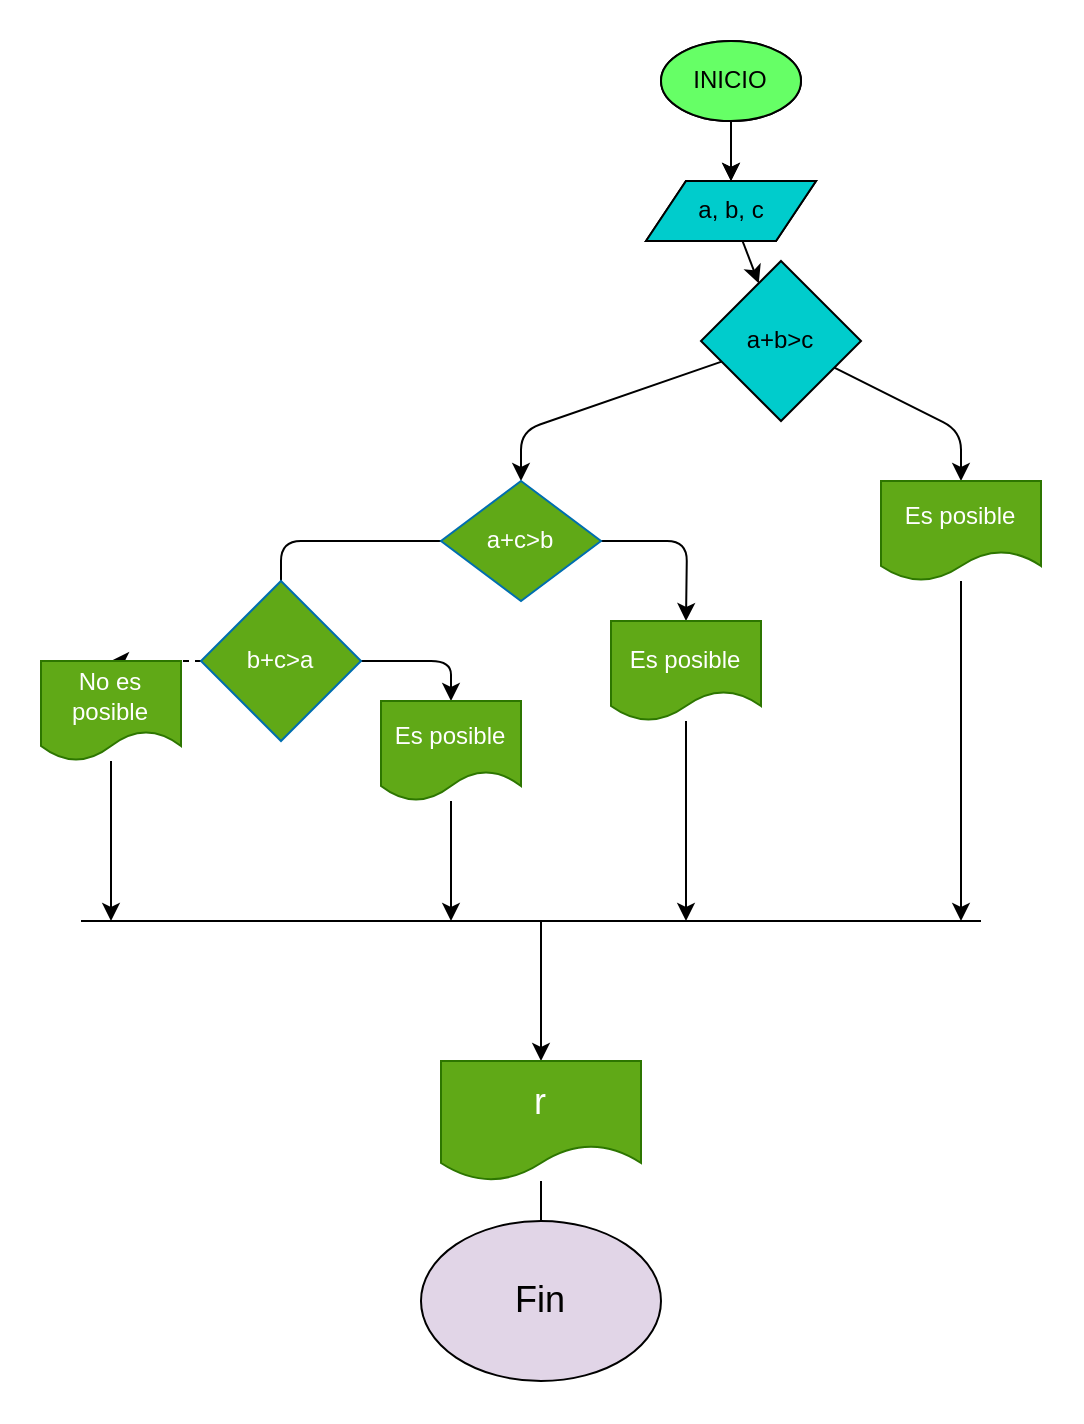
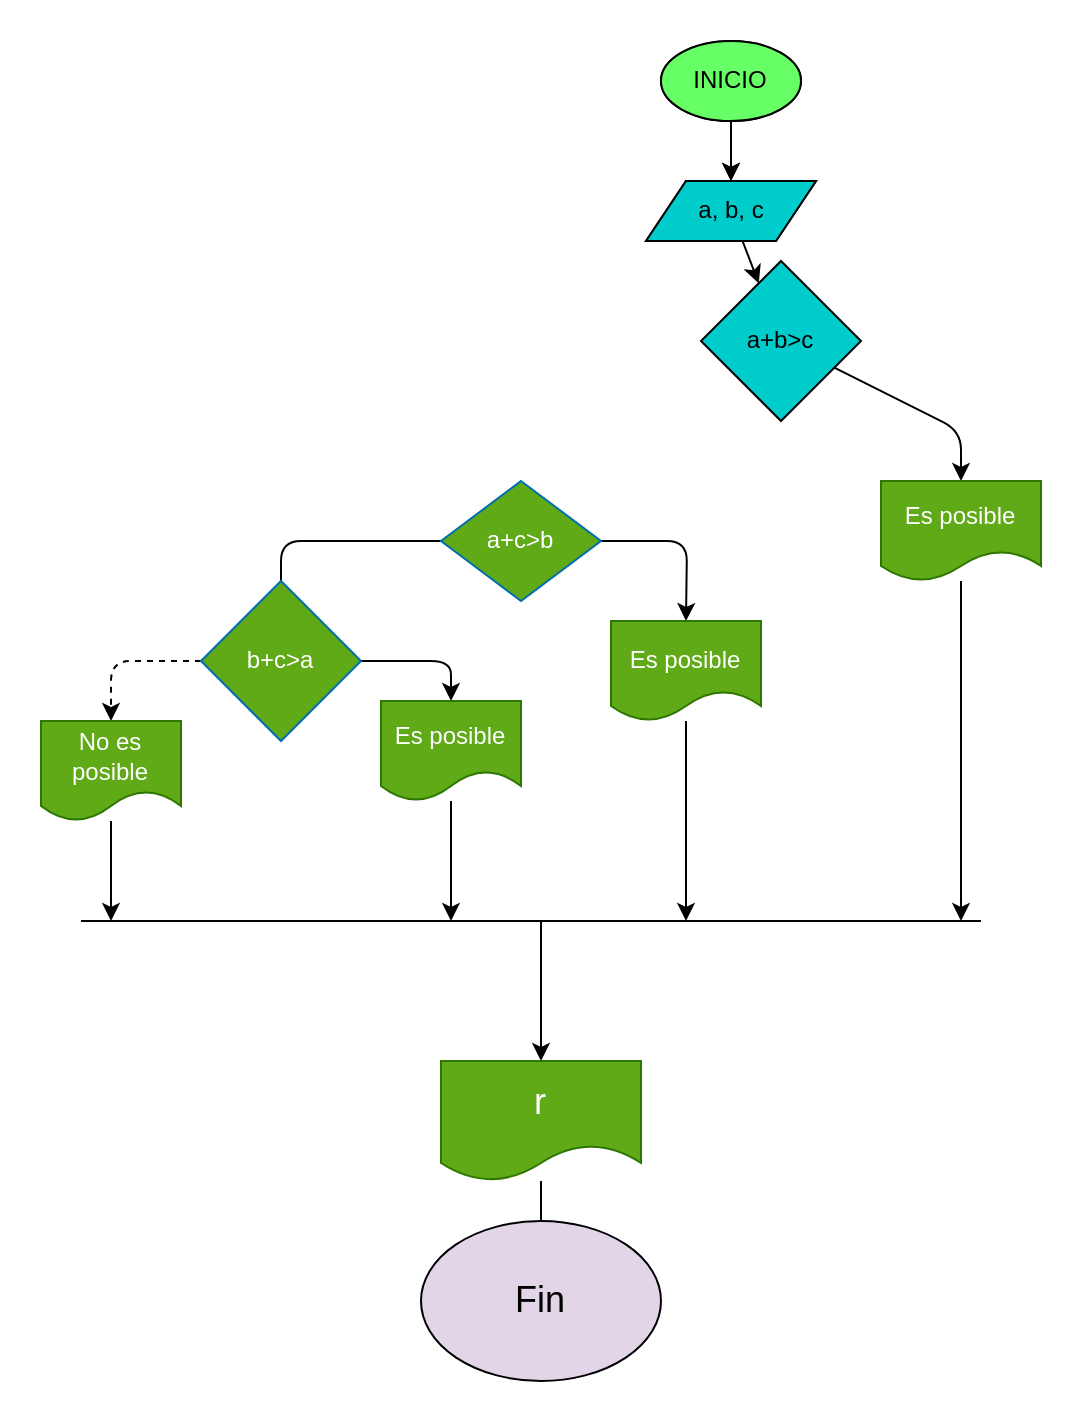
  <mxCell id="0" />
  <mxCell id="1" parent="0" />
  <mxCell id="2" value="" style="edgeStyle=none;html=1;" parent="1" source="3" target="4" edge="1"><mxGeometry relative="1" as="geometry" /></mxCell>
  <mxCell id="3" value="INICIO" style="ellipse;whiteSpace=wrap;html=1;fillColor=#66FF66;" parent="1" vertex="1"><mxGeometry x="330" y="20" width="70" height="40" as="geometry" /></mxCell>
  <mxCell id="4" value="a, b, c" style="shape=parallelogram;perimeter=parallelogramPerimeter;whiteSpace=wrap;html=1;fixedSize=1;fillColor=#00CCCC;" parent="1" vertex="1"><mxGeometry x="322.5" y="90" width="85" height="30" as="geometry" /></mxCell>
  <mxCell id="5" value="" style="edgeStyle=none;html=1;" edge="1" parent="1" source="6" target="8"><mxGeometry relative="1" as="geometry" /></mxCell>
  <mxCell id="6" value="INICIO" style="ellipse;whiteSpace=wrap;html=1;fillColor=#66FF66;" vertex="1" parent="1"><mxGeometry x="330" y="20" width="70" height="40" as="geometry" /></mxCell>
  <mxCell id="7" value="" style="edgeStyle=none;html=1;" edge="1" parent="1" source="8" target="11"><mxGeometry relative="1" as="geometry" /></mxCell>
  <mxCell id="8" value="a, b, c" style="shape=parallelogram;perimeter=parallelogramPerimeter;whiteSpace=wrap;html=1;fixedSize=1;fillColor=#00CCCC;" vertex="1" parent="1"><mxGeometry x="322.5" y="90" width="85" height="30" as="geometry" /></mxCell>
  <mxCell id="9" style="edgeStyle=none;html=1;entryX=0.5;entryY=0;entryDx=0;entryDy=0;" edge="1" parent="1" source="11" target="13"><mxGeometry relative="1" as="geometry"><Array as="points"><mxPoint x="480" y="215" /></Array></mxGeometry></mxCell>
- <mxCell id="10" style="edgeStyle=none;html=1;entryX=0.5;entryY=0;entryDx=0;entryDy=0;" edge="1" parent="1" source="11" target="16"><mxGeometry relative="1" as="geometry"><Array as="points"><mxPoint x="260" y="215" /></Array></mxGeometry></mxCell>
  <mxCell id="11" value="a+b&amp;gt;c" style="rhombus;whiteSpace=wrap;html=1;fillColor=#00CCCC;" vertex="1" parent="1"><mxGeometry x="350" y="130" width="80" height="80" as="geometry" /></mxCell>
  <mxCell id="12" style="edgeStyle=none;html=1;" edge="1" parent="1" source="13"><mxGeometry relative="1" as="geometry"><mxPoint x="480" y="460" as="targetPoint" /></mxGeometry></mxCell>
  <mxCell id="13" value="Es posible" style="shape=document;whiteSpace=wrap;html=1;boundedLbl=1;fillColor=#60a917;fontColor=#ffffff;strokeColor=#2D7600;" vertex="1" parent="1"><mxGeometry x="440" y="240" width="80" height="50" as="geometry" /></mxCell>
  <mxCell id="14" style="edgeStyle=none;html=1;fontSize=18;entryX=0.5;entryY=0;entryDx=0;entryDy=0;" edge="1" parent="1" source="16" target="18"><mxGeometry relative="1" as="geometry"><mxPoint x="350" y="270" as="targetPoint" /><Array as="points"><mxPoint x="343" y="270" /></Array></mxGeometry></mxCell>
  <mxCell id="15" value="" style="edgeStyle=none;html=1;fontSize=12;endArrow=none;" edge="1" parent="1" source="16" target="21"><mxGeometry relative="1" as="geometry"><Array as="points"><mxPoint x="140" y="270" /></Array></mxGeometry></mxCell>
  <mxCell id="16" value="a+c&amp;gt;b" style="rhombus;whiteSpace=wrap;html=1;fontFamily=Helvetica;fontSize=12;fontColor=#ffffff;align=center;strokeColor=#006EAF;fillColor=#60a917;" vertex="1" parent="1"><mxGeometry x="220" y="240" width="80" height="60" as="geometry" /></mxCell>
  <mxCell id="17" style="edgeStyle=none;html=1;fontSize=12;" edge="1" parent="1" source="18"><mxGeometry relative="1" as="geometry"><mxPoint x="342.5" y="460" as="targetPoint" /></mxGeometry></mxCell>
  <mxCell id="18" value="&lt;font style=&quot;font-size: 12px;&quot;&gt;Es posible&lt;/font&gt;" style="shape=document;whiteSpace=wrap;html=1;boundedLbl=1;fontSize=18;fillColor=#60a917;fontColor=#ffffff;strokeColor=#2D7600;" vertex="1" parent="1"><mxGeometry x="305" y="310" width="75" height="50" as="geometry" /></mxCell>
  <mxCell id="19" style="edgeStyle=none;html=1;entryX=0.5;entryY=0;entryDx=0;entryDy=0;fontSize=12;" edge="1" parent="1" source="21" target="23"><mxGeometry relative="1" as="geometry"><Array as="points"><mxPoint x="225" y="330" /></Array></mxGeometry></mxCell>
  <mxCell id="20" style="edgeStyle=none;html=1;fontSize=12;entryX=0.5;entryY=0;entryDx=0;entryDy=0;dashed=1;" edge="1" parent="1" source="21" target="25"><mxGeometry relative="1" as="geometry"><mxPoint x="40" y="330" as="targetPoint" /><Array as="points"><mxPoint x="55" y="330" /></Array></mxGeometry></mxCell>
  <mxCell id="21" value="b+c&amp;gt;a" style="rhombus;whiteSpace=wrap;html=1;fillColor=#60a917;fontColor=#ffffff;strokeColor=#006EAF;" vertex="1" parent="1"><mxGeometry x="100" y="290" width="80" height="80" as="geometry" /></mxCell>
  <mxCell id="22" style="edgeStyle=none;html=1;fontSize=12;" edge="1" parent="1" source="23"><mxGeometry relative="1" as="geometry"><mxPoint x="225" y="460" as="targetPoint" /></mxGeometry></mxCell>
  <mxCell id="23" value="Es posible" style="shape=document;whiteSpace=wrap;html=1;boundedLbl=1;fontSize=12;fillColor=#60a917;fontColor=#ffffff;strokeColor=#2D7600;" vertex="1" parent="1"><mxGeometry x="190" y="350" width="70" height="50" as="geometry" /></mxCell>
  <mxCell id="24" style="edgeStyle=none;html=1;fontSize=12;" edge="1" parent="1" source="25"><mxGeometry relative="1" as="geometry"><mxPoint x="55" y="460" as="targetPoint" /></mxGeometry></mxCell>
- <mxCell id="25" value="No es posible" style="shape=document;whiteSpace=wrap;html=1;boundedLbl=1;fontSize=12;fillColor=#60a917;fontColor=#ffffff;strokeColor=#2D7600;" vertex="1" parent="1"><mxGeometry x="20" y="330" width="70" height="50" as="geometry" /></mxCell>
+ <mxCell id="25" value="No es posible" style="shape=document;whiteSpace=wrap;html=1;boundedLbl=1;fontSize=12;fillColor=#60a917;fontColor=#ffffff;strokeColor=#2D7600;" vertex="1" parent="1"><mxGeometry x="20" y="360" width="70" height="50" as="geometry" /></mxCell>
  <mxCell id="26" value="" style="endArrow=none;html=1;fontSize=12;" edge="1" parent="1"><mxGeometry width="50" height="50" relative="1" as="geometry"><mxPoint x="40" y="460" as="sourcePoint" /><mxPoint x="490" y="460" as="targetPoint" /></mxGeometry></mxCell>
  <mxCell id="27" value="" style="endArrow=classic;html=1;fontSize=12;" edge="1" parent="1"><mxGeometry width="50" height="50" relative="1" as="geometry"><mxPoint x="270" y="460" as="sourcePoint" /><mxPoint x="270" y="530" as="targetPoint" /></mxGeometry></mxCell>
  <mxCell id="28" style="edgeStyle=none;html=1;fontSize=18;endArrow=none;" edge="1" parent="1" source="29" target="30"><mxGeometry relative="1" as="geometry" /></mxCell>
  <mxCell id="29" value="&lt;font style=&quot;font-size: 18px;&quot;&gt;r&lt;/font&gt;" style="shape=document;whiteSpace=wrap;html=1;boundedLbl=1;fontSize=12;fillColor=#60a917;fontColor=#ffffff;strokeColor=#2D7600;" vertex="1" parent="1"><mxGeometry x="220" y="530" width="100" height="60" as="geometry" /></mxCell>
  <mxCell id="30" value="Fin" style="ellipse;whiteSpace=wrap;html=1;fontSize=18;fillColor=#e1d5e7;" vertex="1" parent="1"><mxGeometry x="210" y="610" width="120" height="80" as="geometry" /></mxCell>
